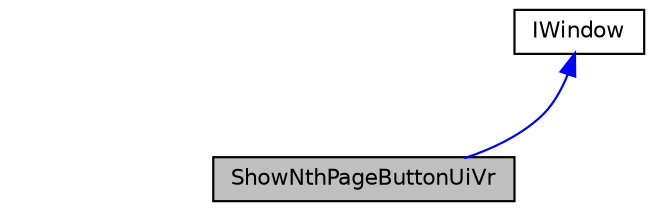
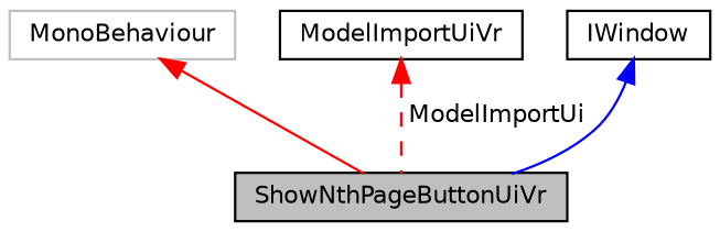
  digraph {
    node [color=black fillcolor=white fontname=Helvetica fontsize=10 shape=record style=filled]
    edge [color=red dir=back fontname=Helvetica fontsize=10 labelfontname=Helvetica labelfontsize=10 style=solid]
    n1 [fillcolor=grey75 fontcolor=black height=0.2 label=ShowNthPageButtonUiVr width=0.4]
+   n2 [color=grey75 height=0.2 label=MonoBehaviour width=0.4]
+   n3 [height=0.2 label=ModelImportUiVr width=0.4]
    n4 [height=0.2 label=IWindow width=0.4]
+   n2 -> n1
+   n3 -> n1 [label=" ModelImportUi" style=dashed]
    n4 -> n1 [color=blue]
  }
